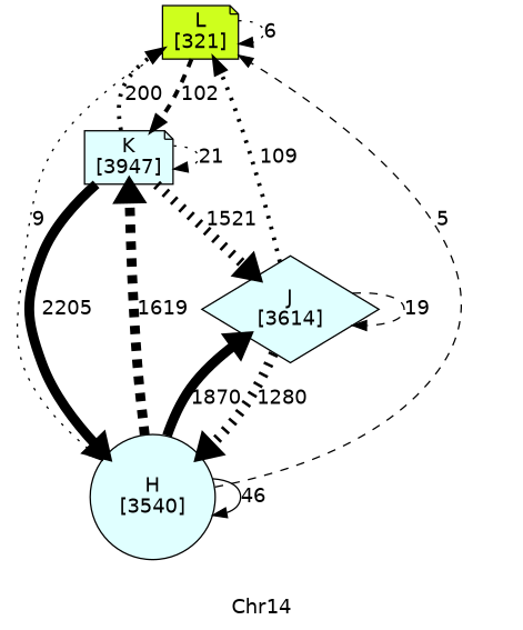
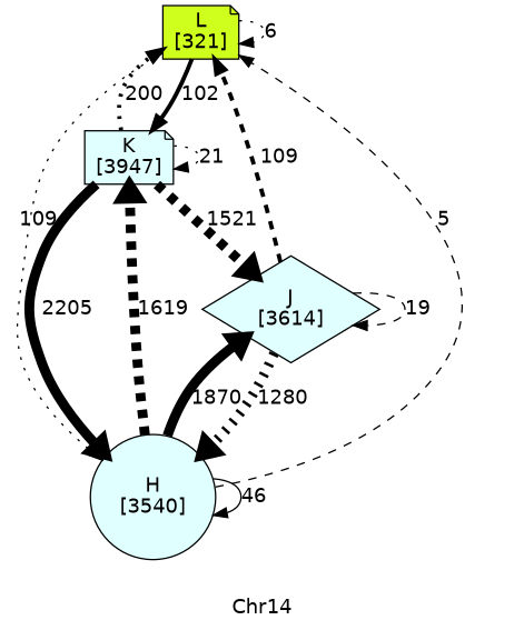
  digraph {
    fontname="DejaVu Sans"
    label=Chr14
    node [fillcolor="#e0ffff" fontname="DejaVu Sans" shape=note style=filled]
    edge [fontname="DejaVu Sans" penwidth=1 style=dotted]
    n1 [fillcolor="#ceff1d" label="L\n[321]"]
    n2 [label="K\n[3947]"]
    n3 [label="H\n[3540]" shape=circle]
    n4 [label="J\n[3614]" shape=diamond]
    n1 -> n1 [label=6]
-   n1 -> n2 [label=102 penwidth=3 style=dashed]
-   n1 -> n3 [label=9]
+   n1 -> n2 [label=102 penwidth=3 style=solid]
+   n1 -> n3 [label=109]
    n2 -> n1 [label=200 penwidth=3]
    n2 -> n2 [label=21]
    n2 -> n3 [label=2205 penwidth=7 style=solid]
-   n2 -> n4 [label=1521 penwidth=7]
+   n2 -> n4 [label=1521 penwidth=7 style=dashed]
    n3 -> n1 [label=5 style=dashed]
    n3 -> n2 [label=1619 penwidth=7 style=dashed]
    n3 -> n3 [label=46 style=solid]
    n3 -> n4 [label=1870 penwidth=7 style=solid]
-   n4 -> n1 [label=109 penwidth=3]
+   n4 -> n1 [label=109 penwidth=3 style=dashed]
    n4 -> n3 [label=1280 penwidth=7]
    n4 -> n4 [label=19 style=dashed]
  }
